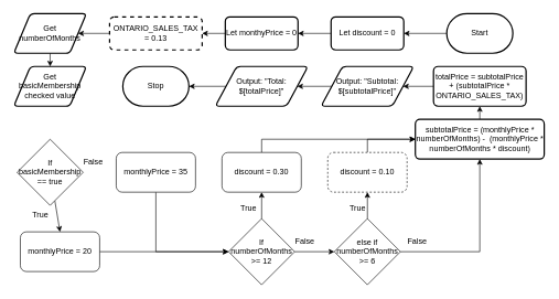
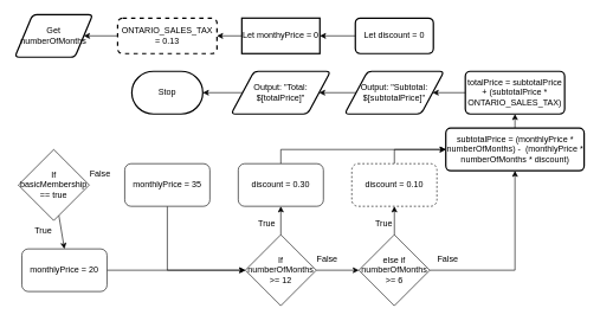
  <mxCell id="0" />
  <mxCell id="1" parent="0" />
- <mxCell id="2" style="edgeStyle=none;html=1;entryX=1;entryY=0.5;entryDx=0;entryDy=0;" parent="1" source="3" target="20" edge="1"><mxGeometry relative="1" as="geometry" /></mxCell>
- <mxCell id="3" value="Start" style="strokeWidth=2;html=1;shape=mxgraph.flowchart.terminator;whiteSpace=wrap;" parent="1" vertex="1"><mxGeometry x="675" y="20" width="100" height="60" as="geometry" /></mxCell>
  <mxCell id="4" value="Stop" style="strokeWidth=2;html=1;shape=mxgraph.flowchart.terminator;whiteSpace=wrap;" parent="1" vertex="1"><mxGeometry x="185" y="100" width="100" height="60" as="geometry" /></mxCell>
- <mxCell id="5" style="edgeStyle=none;html=1;entryX=0.5;entryY=0;entryDx=0;entryDy=0;" parent="1" source="6" target="7" edge="1"><mxGeometry relative="1" as="geometry" /></mxCell>
  <mxCell id="6" value="Get numberOfMonths" style="shape=parallelogram;html=1;strokeWidth=2;perimeter=parallelogramPerimeter;whiteSpace=wrap;rounded=1;arcSize=12;size=0.23;" parent="1" vertex="1"><mxGeometry x="20" y="20" width="110" height="60" as="geometry" /></mxCell>
- <mxCell id="7" value="Get basicMembership checked value" style="shape=parallelogram;html=1;strokeWidth=2;perimeter=parallelogramPerimeter;whiteSpace=wrap;rounded=1;arcSize=12;size=0.23;" parent="1" vertex="1"><mxGeometry x="20" y="100" width="110" height="60" as="geometry" /></mxCell>
  <mxCell id="8" style="edgeStyle=none;html=1;entryX=0.5;entryY=0;entryDx=0;entryDy=0;" parent="1" source="9" target="13" edge="1"><mxGeometry relative="1" as="geometry" /></mxCell>
  <mxCell id="9" value="If&lt;div&gt;basicMembership == true&lt;/div&gt;" style="rhombus;whiteSpace=wrap;html=1;" parent="1" vertex="1"><mxGeometry x="25" y="210" width="100" height="100" as="geometry" /></mxCell>
  <mxCell id="10" style="edgeStyle=none;html=1;entryX=1;entryY=0.5;entryDx=0;entryDy=0;" parent="1" source="11" target="31" edge="1"><mxGeometry relative="1" as="geometry" /></mxCell>
- <mxCell id="11" value="Let monthyPrice = 0" style="rounded=1;whiteSpace=wrap;html=1;absoluteArcSize=1;arcSize=14;strokeWidth=2;" parent="1" vertex="1"><mxGeometry x="340" y="25" width="110" height="50" as="geometry" /></mxCell>
+ <mxCell id="11" value="Let monthyPrice = 0" style="whiteSpace=wrap;html=1;absoluteArcSize=1;arcSize=14;strokeWidth=2;rounded=0;" parent="1" vertex="1"><mxGeometry x="340" y="25" width="110" height="50" as="geometry" /></mxCell>
  <mxCell id="12" style="edgeStyle=none;html=1;entryX=0;entryY=0.5;entryDx=0;entryDy=0;" parent="1" source="13" target="18" edge="1"><mxGeometry relative="1" as="geometry" /></mxCell>
  <mxCell id="13" value="monthlyPrice = 20" style="rounded=1;whiteSpace=wrap;html=1;" parent="1" vertex="1"><mxGeometry x="30" y="350" width="120" height="60" as="geometry" /></mxCell>
  <mxCell id="14" style="edgeStyle=orthogonalEdgeStyle;html=1;entryX=0;entryY=0.5;entryDx=0;entryDy=0;rounded=0;curved=0;" parent="1" source="15" target="18" edge="1"><mxGeometry relative="1" as="geometry"><Array as="points"><mxPoint x="235" y="380" /></Array></mxGeometry></mxCell>
  <mxCell id="15" value="monthlyPrice = 35" style="rounded=1;whiteSpace=wrap;html=1;" parent="1" vertex="1"><mxGeometry x="175" y="230" width="120" height="60" as="geometry" /></mxCell>
  <mxCell id="16" style="edgeStyle=none;html=1;entryX=0.5;entryY=1;entryDx=0;entryDy=0;" parent="1" source="18" target="22" edge="1"><mxGeometry relative="1" as="geometry" /></mxCell>
  <mxCell id="17" style="edgeStyle=none;html=1;entryX=0;entryY=0.5;entryDx=0;entryDy=0;" parent="1" source="18" target="25" edge="1"><mxGeometry relative="1" as="geometry" /></mxCell>
  <mxCell id="18" value="If&lt;div&gt;numberOfMonths &amp;gt;= 12&lt;/div&gt;" style="rhombus;whiteSpace=wrap;html=1;" parent="1" vertex="1"><mxGeometry x="345" y="330" width="100" height="100" as="geometry" /></mxCell>
  <mxCell id="19" style="edgeStyle=none;html=1;" parent="1" source="20" target="11" edge="1"><mxGeometry relative="1" as="geometry" /></mxCell>
  <mxCell id="20" value="Let discount = 0" style="rounded=1;whiteSpace=wrap;html=1;absoluteArcSize=1;arcSize=14;strokeWidth=2;" parent="1" vertex="1"><mxGeometry x="500" y="25" width="110" height="50" as="geometry" /></mxCell>
  <mxCell id="21" style="edgeStyle=orthogonalEdgeStyle;html=1;entryX=0;entryY=0.5;entryDx=0;entryDy=0;rounded=0;curved=0;" parent="1" source="22" target="29" edge="1"><mxGeometry relative="1" as="geometry"><Array as="points"><mxPoint x="395" y="210" /></Array></mxGeometry></mxCell>
  <mxCell id="22" value="discount = 0.30" style="rounded=1;whiteSpace=wrap;html=1;" parent="1" vertex="1"><mxGeometry x="335" y="230" width="120" height="60" as="geometry" /></mxCell>
  <mxCell id="23" style="edgeStyle=none;html=1;entryX=0.5;entryY=1;entryDx=0;entryDy=0;" parent="1" source="25" target="27" edge="1"><mxGeometry relative="1" as="geometry" /></mxCell>
  <mxCell id="24" style="edgeStyle=orthogonalEdgeStyle;html=1;entryX=0.5;entryY=1;entryDx=0;entryDy=0;rounded=0;curved=0;" parent="1" source="25" target="29" edge="1"><mxGeometry relative="1" as="geometry" /></mxCell>
  <mxCell id="25" value="else if&lt;br&gt;&lt;div&gt;numberOfMonths &amp;gt;= 6&lt;/div&gt;" style="rhombus;whiteSpace=wrap;html=1;" parent="1" vertex="1"><mxGeometry x="505" y="330" width="100" height="100" as="geometry" /></mxCell>
  <mxCell id="26" style="edgeStyle=orthogonalEdgeStyle;html=1;entryX=0;entryY=0.5;entryDx=0;entryDy=0;rounded=0;curved=0;" parent="1" source="27" target="29" edge="1"><mxGeometry relative="1" as="geometry"><Array as="points"><mxPoint x="555" y="210" /></Array></mxGeometry></mxCell>
  <mxCell id="27" value="discount = 0.10" style="rounded=1;whiteSpace=wrap;html=1;dashed=1;" parent="1" vertex="1"><mxGeometry x="495" y="230" width="120" height="60" as="geometry" /></mxCell>
  <mxCell id="28" style="edgeStyle=none;html=1;entryX=0.5;entryY=1;entryDx=0;entryDy=0;" parent="1" source="29" target="37" edge="1"><mxGeometry relative="1" as="geometry"><mxPoint x="735" y="170" as="targetPoint" /></mxGeometry></mxCell>
  <mxCell id="29" value="subtotalPrice = (monthlyPrice * numberOfMonths) -&amp;nbsp;&amp;nbsp;&lt;span style=&quot;color: rgb(0, 0, 0);&quot;&gt;(monthlyPrice * numberOfMonths * discount)&lt;/span&gt;" style="rounded=1;whiteSpace=wrap;html=1;absoluteArcSize=1;arcSize=14;strokeWidth=2;" parent="1" vertex="1"><mxGeometry x="627.5" y="180" width="195" height="60" as="geometry" /></mxCell>
  <mxCell id="30" style="edgeStyle=none;html=1;entryX=1;entryY=0.5;entryDx=0;entryDy=0;" parent="1" source="31" target="6" edge="1"><mxGeometry relative="1" as="geometry" /></mxCell>
  <mxCell id="31" value="ONTARIO_SALES_TAX = 0.13" style="rounded=1;whiteSpace=wrap;html=1;absoluteArcSize=1;arcSize=14;strokeWidth=2;dashed=1;" parent="1" vertex="1"><mxGeometry x="165" y="25" width="140" height="50" as="geometry" /></mxCell>
  <mxCell id="32" style="edgeStyle=none;html=1;" parent="1" source="33" target="35" edge="1"><mxGeometry relative="1" as="geometry" /></mxCell>
  <mxCell id="33" value="Output: &quot;Subtotal: $[subtotalPrice]&quot;" style="shape=parallelogram;html=1;strokeWidth=2;perimeter=parallelogramPerimeter;whiteSpace=wrap;rounded=1;arcSize=12;size=0.23;" parent="1" vertex="1"><mxGeometry x="485" y="100" width="140" height="60" as="geometry" /></mxCell>
  <mxCell id="34" style="edgeStyle=none;html=1;" parent="1" source="35" target="4" edge="1"><mxGeometry relative="1" as="geometry" /></mxCell>
  <mxCell id="35" value="Output: &quot;Total: $[totalPrice]&quot;" style="shape=parallelogram;html=1;strokeWidth=2;perimeter=parallelogramPerimeter;whiteSpace=wrap;rounded=1;arcSize=12;size=0.23;" parent="1" vertex="1"><mxGeometry x="325" y="100" width="140" height="60" as="geometry" /></mxCell>
  <mxCell id="36" style="edgeStyle=none;html=1;" parent="1" source="37" target="33" edge="1"><mxGeometry relative="1" as="geometry" /></mxCell>
  <mxCell id="37" value="totalPrice = subtotalPrice + (subtotalPrice * ONTARIO_SALES_TAX)" style="rounded=1;whiteSpace=wrap;html=1;absoluteArcSize=1;arcSize=14;strokeWidth=2;" parent="1" vertex="1"><mxGeometry x="655" y="100" width="140" height="60" as="geometry" /></mxCell>
  <mxCell id="38" value="True" style="text;html=1;align=center;verticalAlign=middle;resizable=0;points=[];autosize=1;strokeColor=none;fillColor=none;" vertex="1" parent="1"><mxGeometry x="35" y="310" width="50" height="30" as="geometry" /></mxCell>
  <mxCell id="39" value="True" style="text;html=1;align=center;verticalAlign=middle;resizable=0;points=[];autosize=1;strokeColor=none;fillColor=none;" vertex="1" parent="1"><mxGeometry x="350" y="300" width="50" height="30" as="geometry" /></mxCell>
  <mxCell id="40" value="True" style="text;html=1;align=center;verticalAlign=middle;resizable=0;points=[];autosize=1;strokeColor=none;fillColor=none;" vertex="1" parent="1"><mxGeometry x="515" y="300" width="50" height="30" as="geometry" /></mxCell>
  <mxCell id="41" value="False" style="text;html=1;align=center;verticalAlign=middle;resizable=0;points=[];autosize=1;strokeColor=none;fillColor=none;" vertex="1" parent="1"><mxGeometry x="435" y="350" width="50" height="30" as="geometry" /></mxCell>
  <mxCell id="42" value="False" style="text;html=1;align=center;verticalAlign=middle;resizable=0;points=[];autosize=1;strokeColor=none;fillColor=none;" vertex="1" parent="1"><mxGeometry x="605" y="350" width="50" height="30" as="geometry" /></mxCell>
  <mxCell id="43" value="False" style="text;html=1;align=center;verticalAlign=middle;resizable=0;points=[];autosize=1;strokeColor=none;fillColor=none;" vertex="1" parent="1"><mxGeometry x="115" y="230" width="50" height="30" as="geometry" /></mxCell>
